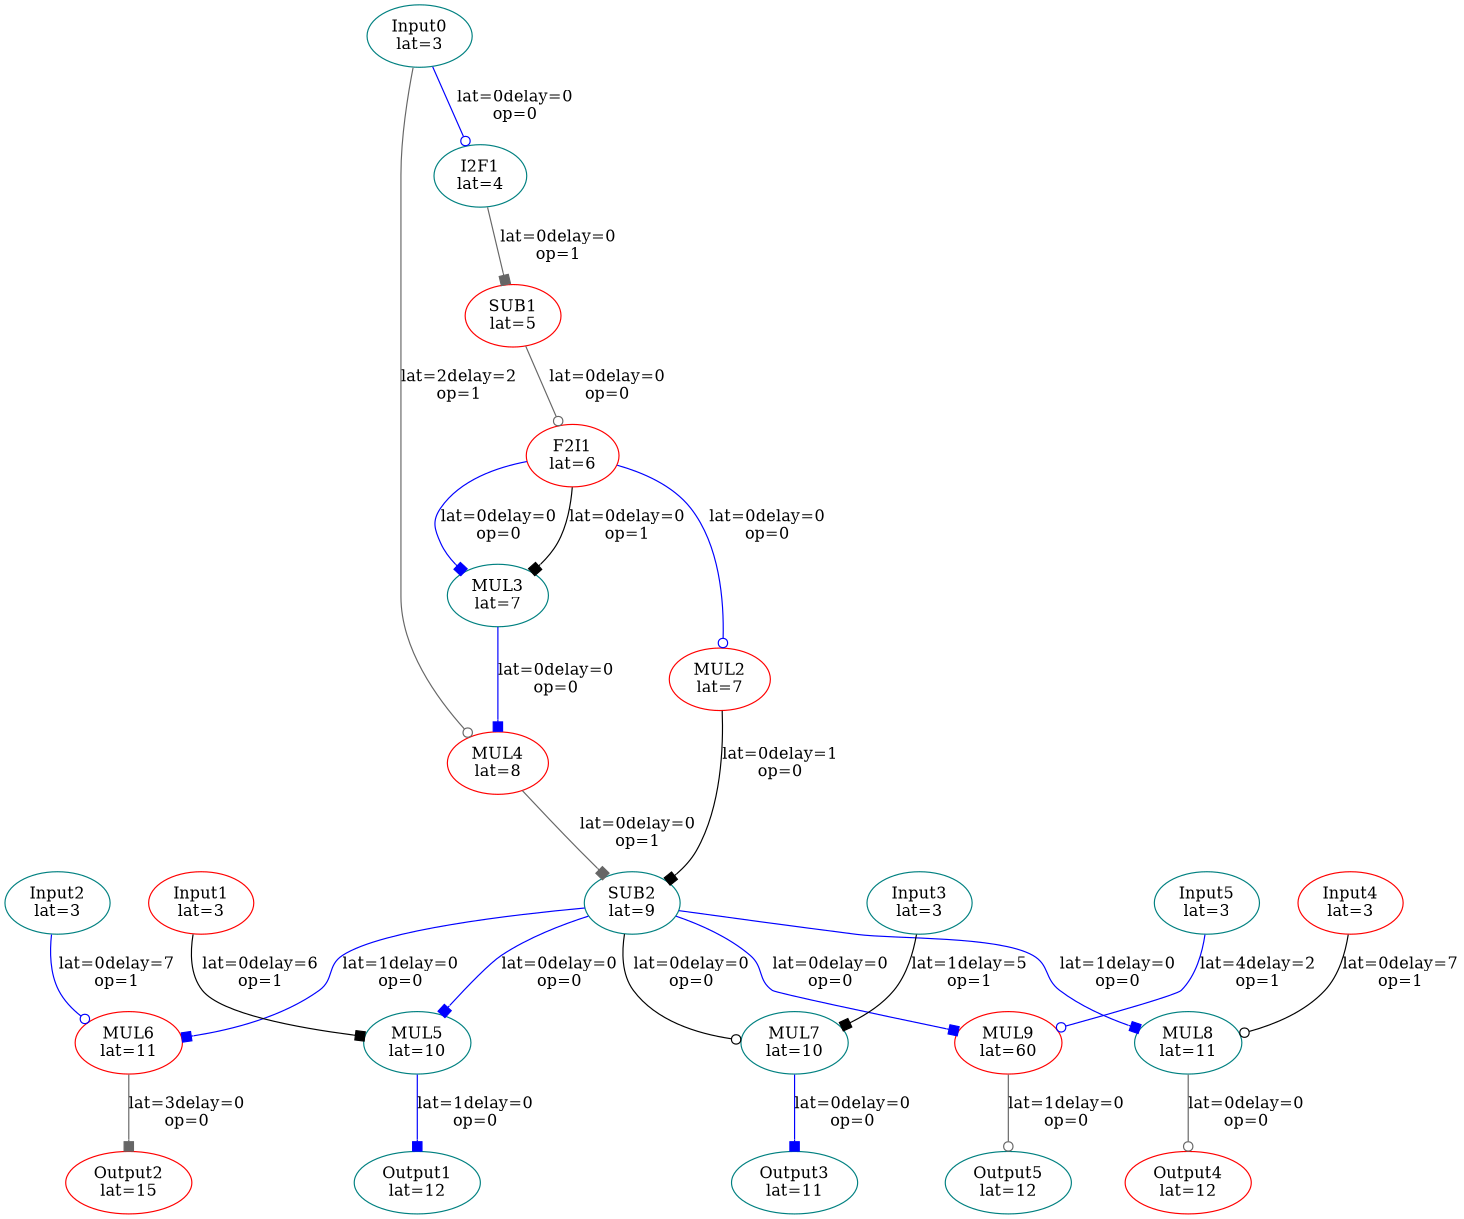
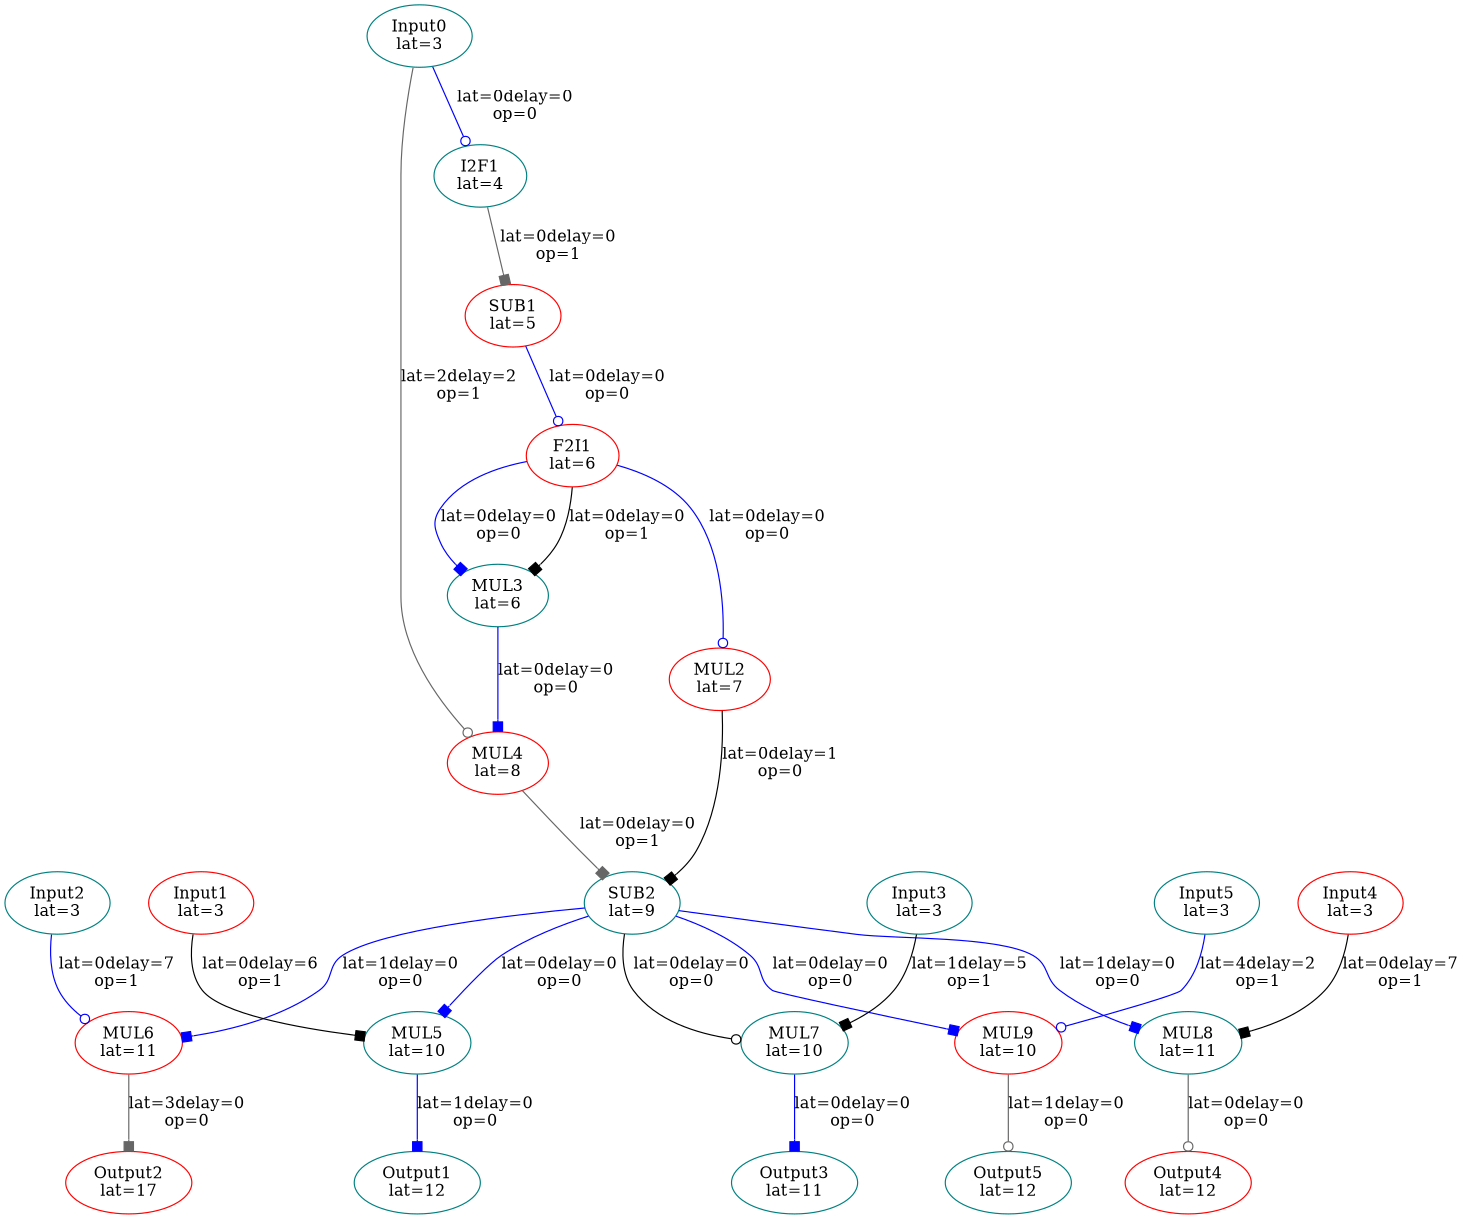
  digraph {
    node [color=teal]
    edge [arrowhead=box color=blue]
    Input0 [label="\N\nlat=3"]
    I2F1 [label="\N\nlat=4"]
    MUL4 [color=red label="\N\nlat=8"]
    SUB1 [color=red label="\N\nlat=5"]
    SUB2 [label="\N\nlat=9"]
    Input1 [color=red label="\N\nlat=3"]
    MUL5 [label="\N\nlat=10"]
    Output1 [label="\N\nlat=12"]
    Input2 [label="\N\nlat=3"]
    MUL6 [color=red label="\N\nlat=11"]
-   Output2 [color=red label="\N\nlat=15"]
+   Output2 [color=red label="\N\nlat=17"]
    Input3 [label="\N\nlat=3"]
    MUL7 [label="\N\nlat=10"]
    Output3 [label="\N\nlat=11"]
    Input4 [color=red label="\N\nlat=3"]
    MUL8 [label="\N\nlat=11"]
    Output4 [color=red label="\N\nlat=12"]
    Input5 [label="\N\nlat=3"]
-   MUL9 [color=red label="\N\nlat=60"]
+   MUL9 [color=red label="\N\nlat=10"]
    Output5 [label="\N\nlat=12"]
    F2I1 [color=red label="\N\nlat=6"]
    MUL2 [color=red label="\N\nlat=7"]
-   MUL3 [label="\N\nlat=7"]
+   MUL3 [label="\N\nlat=6"]
    Input0 -> I2F1 [arrowhead=odot label="lat=0\delay=0\nop=0"]
    Input0 -> MUL4 [arrowhead=odot color=gray40 label="lat=2\delay=2\nop=1"]
    I2F1 -> SUB1 [color=gray40 label="lat=0\delay=0\nop=1"]
    MUL4 -> SUB2 [color=gray40 label="lat=0\delay=0\nop=1"]
-   SUB1 -> F2I1 [arrowhead=odot color=gray40 label="lat=0\delay=0\nop=0"]
+   SUB1 -> F2I1 [arrowhead=odot label="lat=0\delay=0\nop=0"]
    SUB2 -> MUL5 [label="lat=0\delay=0\nop=0"]
    SUB2 -> MUL6 [label="lat=1\delay=0\nop=0"]
    SUB2 -> MUL7 [arrowhead=odot color=black label="lat=0\delay=0\nop=0"]
    SUB2 -> MUL8 [label="lat=1\delay=0\nop=0"]
    SUB2 -> MUL9 [label="lat=0\delay=0\nop=0"]
    Input1 -> MUL5 [color=black label="lat=0\delay=6\nop=1"]
    MUL5 -> Output1 [label="lat=1\delay=0\nop=0"]
    Input2 -> MUL6 [arrowhead=odot label="lat=0\delay=7\nop=1"]
    MUL6 -> Output2 [color=gray40 label="lat=3\delay=0\nop=0"]
    Input3 -> MUL7 [color=black label="lat=1\delay=5\nop=1"]
    MUL7 -> Output3 [label="lat=0\delay=0\nop=0"]
-   Input4 -> MUL8 [arrowhead=odot color=black label="lat=0\delay=7\nop=1"]
+   Input4 -> MUL8 [color=black label="lat=0\delay=7\nop=1"]
    MUL8 -> Output4 [arrowhead=odot color=gray40 label="lat=0\delay=0\nop=0"]
    Input5 -> MUL9 [arrowhead=odot label="lat=4\delay=2\nop=1"]
    MUL9 -> Output5 [arrowhead=odot color=gray40 label="lat=1\delay=0\nop=0"]
    F2I1 -> MUL2 [arrowhead=odot label="lat=0\delay=0\nop=0"]
    F2I1 -> MUL3 [label="lat=0\delay=0\nop=0"]
    F2I1 -> MUL3 [color=black label="lat=0\delay=0\nop=1"]
    MUL2 -> SUB2 [color=black label="lat=0\delay=1\nop=0"]
    MUL3 -> MUL4 [label="lat=0\delay=0\nop=0"]
  }
